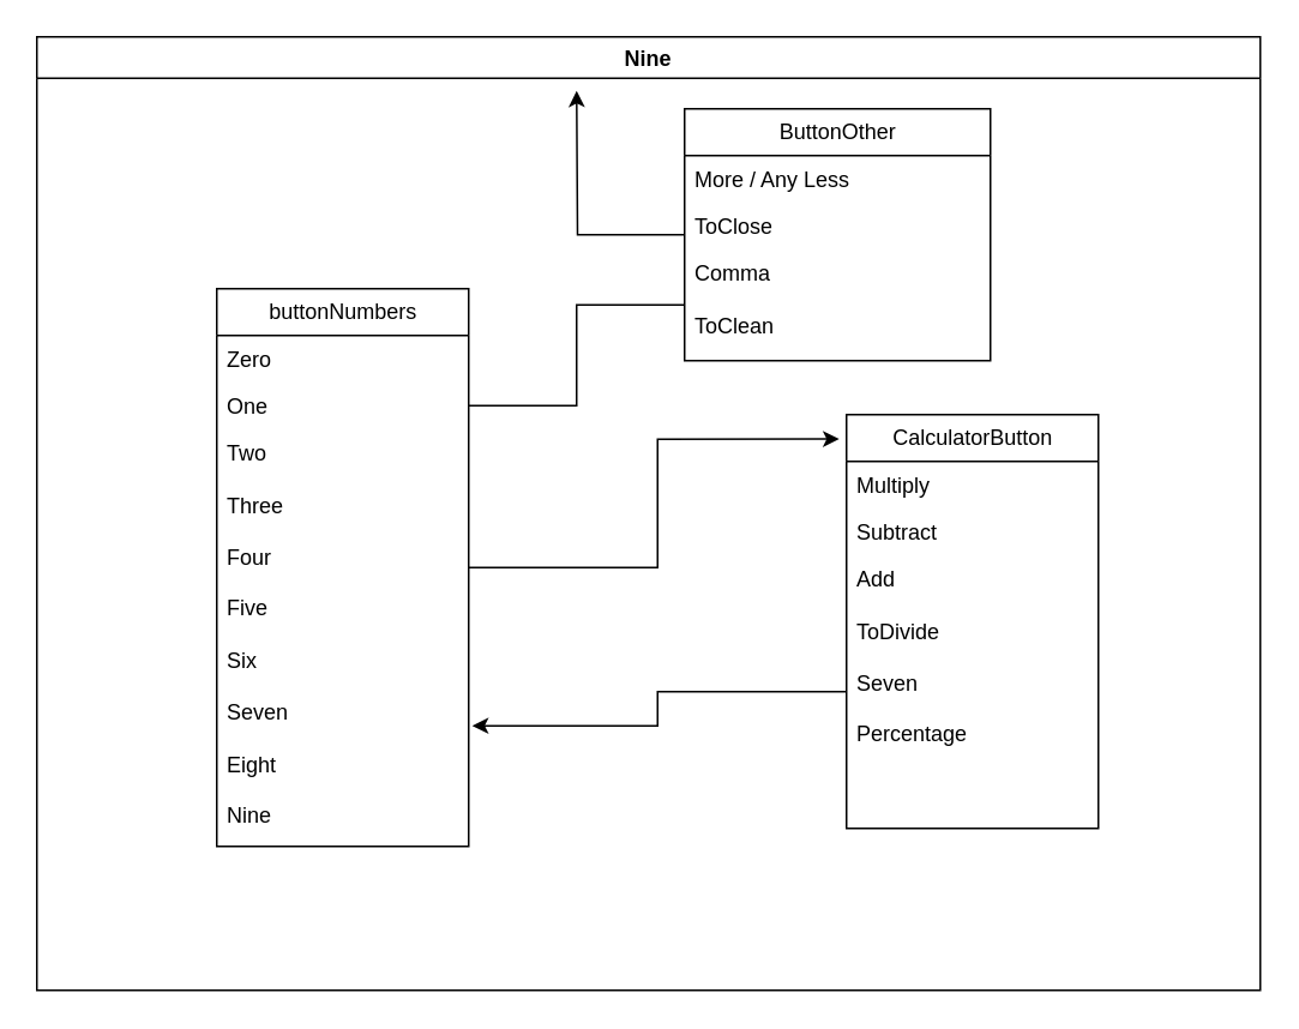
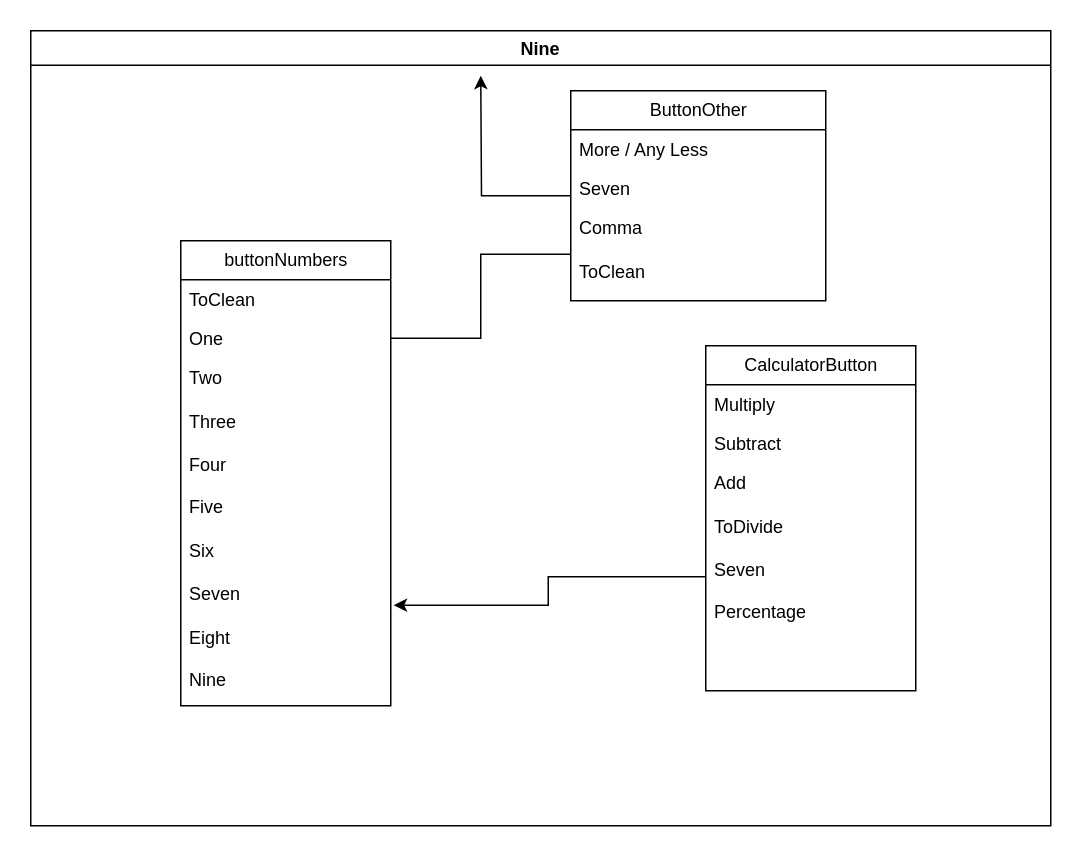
  <mxCell id="0" />
  <mxCell id="1" parent="0" />
  <mxCell id="2" value="buttonNumbers" style="swimlane;fontStyle=0;childLayout=stackLayout;horizontal=1;startSize=26;fillColor=none;horizontalStack=0;resizeParent=1;resizeParentMax=0;resizeLast=0;collapsible=1;marginBottom=0;html=1;" vertex="1" parent="1"><mxGeometry x="120" y="160" width="140" height="310" as="geometry" /></mxCell>
- <mxCell id="3" value="Zero" style="text;strokeColor=none;fillColor=none;align=left;verticalAlign=top;spacingLeft=4;spacingRight=4;overflow=hidden;rotatable=0;points=[[0,0.5],[1,0.5]];portConstraint=eastwest;whiteSpace=wrap;html=1;" vertex="1" parent="2"><mxGeometry y="26" width="140" height="26" as="geometry" /></mxCell>
+ <mxCell id="3" value="ToClean" style="text;strokeColor=none;fillColor=none;align=left;verticalAlign=top;spacingLeft=4;spacingRight=4;overflow=hidden;rotatable=0;points=[[0,0.5],[1,0.5]];portConstraint=eastwest;whiteSpace=wrap;html=1;" vertex="1" parent="2"><mxGeometry y="26" width="140" height="26" as="geometry" /></mxCell>
  <mxCell id="4" value="One" style="text;strokeColor=none;fillColor=none;align=left;verticalAlign=top;spacingLeft=4;spacingRight=4;overflow=hidden;rotatable=0;points=[[0,0.5],[1,0.5]];portConstraint=eastwest;whiteSpace=wrap;html=1;" vertex="1" parent="2"><mxGeometry y="52" width="140" height="26" as="geometry" /></mxCell>
  <mxCell id="5" value="Two&lt;br&gt;&lt;br&gt;Three&lt;br&gt;&lt;br&gt;Four&lt;br&gt;&lt;br&gt;Five&lt;br&gt;&lt;br&gt;Six&lt;br&gt;&lt;br&gt;Seven&lt;br&gt;&lt;br&gt;Eight&lt;br&gt;&lt;br&gt;Nine&lt;br&gt;&lt;br&gt;" style="text;strokeColor=none;fillColor=none;align=left;verticalAlign=top;spacingLeft=4;spacingRight=4;overflow=hidden;rotatable=0;points=[[0,0.5],[1,0.5]];portConstraint=eastwest;whiteSpace=wrap;html=1;" vertex="1" parent="2"><mxGeometry y="78" width="140" height="232" as="geometry" /></mxCell>
  <mxCell id="6" value="CalculatorButton" style="swimlane;fontStyle=0;childLayout=stackLayout;horizontal=1;startSize=26;fillColor=none;horizontalStack=0;resizeParent=1;resizeParentMax=0;resizeLast=0;collapsible=1;marginBottom=0;html=1;" vertex="1" parent="1"><mxGeometry x="470" y="230" width="140" height="230" as="geometry" /></mxCell>
  <mxCell id="7" value="Multiply" style="text;strokeColor=none;fillColor=none;align=left;verticalAlign=top;spacingLeft=4;spacingRight=4;overflow=hidden;rotatable=0;points=[[0,0.5],[1,0.5]];portConstraint=eastwest;whiteSpace=wrap;html=1;" vertex="1" parent="6"><mxGeometry y="26" width="140" height="26" as="geometry" /></mxCell>
  <mxCell id="8" value="Subtract" style="text;strokeColor=none;fillColor=none;align=left;verticalAlign=top;spacingLeft=4;spacingRight=4;overflow=hidden;rotatable=0;points=[[0,0.5],[1,0.5]];portConstraint=eastwest;whiteSpace=wrap;html=1;" vertex="1" parent="6"><mxGeometry y="52" width="140" height="26" as="geometry" /></mxCell>
  <mxCell id="9" value="Add&lt;br&gt;&lt;br&gt;ToDivide&lt;br&gt;&lt;br&gt;Seven&lt;br&gt;&lt;br&gt;Percentage&lt;br&gt;" style="text;strokeColor=none;fillColor=none;align=left;verticalAlign=top;spacingLeft=4;spacingRight=4;overflow=hidden;rotatable=0;points=[[0,0.5],[1,0.5]];portConstraint=eastwest;whiteSpace=wrap;html=1;" vertex="1" parent="6"><mxGeometry y="78" width="140" height="152" as="geometry" /></mxCell>
- <mxCell id="10" style="edgeStyle=orthogonalEdgeStyle;rounded=0;orthogonalLoop=1;jettySize=auto;html=1;entryX=-0.029;entryY=0.059;entryDx=0;entryDy=0;entryPerimeter=0;" edge="1" parent="1" source="2" target="6"><mxGeometry relative="1" as="geometry" /></mxCell>
  <mxCell id="11" style="edgeStyle=orthogonalEdgeStyle;rounded=0;orthogonalLoop=1;jettySize=auto;html=1;entryX=1.014;entryY=0.711;entryDx=0;entryDy=0;entryPerimeter=0;" edge="1" parent="1" source="9" target="5"><mxGeometry relative="1" as="geometry" /></mxCell>
  <mxCell id="12" value="Nine" style="swimlane;" vertex="1" parent="1"><mxGeometry x="20" y="20" width="680" height="530" as="geometry" /></mxCell>
  <mxCell id="13" style="edgeStyle=orthogonalEdgeStyle;rounded=0;orthogonalLoop=1;jettySize=auto;html=1;" edge="1" parent="12" source="14"><mxGeometry relative="1" as="geometry"><mxPoint x="300" y="30" as="targetPoint" /></mxGeometry></mxCell>
  <mxCell id="14" value="ButtonOther" style="swimlane;fontStyle=0;childLayout=stackLayout;horizontal=1;startSize=26;fillColor=none;horizontalStack=0;resizeParent=1;resizeParentMax=0;resizeLast=0;collapsible=1;marginBottom=0;html=1;" vertex="1" parent="12"><mxGeometry x="360" y="40" width="170" height="140" as="geometry" /></mxCell>
  <mxCell id="15" value="More / Any Less" style="text;strokeColor=none;fillColor=none;align=left;verticalAlign=top;spacingLeft=4;spacingRight=4;overflow=hidden;rotatable=0;points=[[0,0.5],[1,0.5]];portConstraint=eastwest;whiteSpace=wrap;html=1;" vertex="1" parent="14"><mxGeometry y="26" width="170" height="26" as="geometry" /></mxCell>
- <mxCell id="16" value="ToClose" style="text;strokeColor=none;fillColor=none;align=left;verticalAlign=top;spacingLeft=4;spacingRight=4;overflow=hidden;rotatable=0;points=[[0,0.5],[1,0.5]];portConstraint=eastwest;whiteSpace=wrap;html=1;" vertex="1" parent="14"><mxGeometry y="52" width="170" height="26" as="geometry" /></mxCell>
+ <mxCell id="16" value="Seven" style="text;strokeColor=none;fillColor=none;align=left;verticalAlign=top;spacingLeft=4;spacingRight=4;overflow=hidden;rotatable=0;points=[[0,0.5],[1,0.5]];portConstraint=eastwest;whiteSpace=wrap;html=1;" vertex="1" parent="14"><mxGeometry y="52" width="170" height="26" as="geometry" /></mxCell>
  <mxCell id="17" value="Comma&lt;br&gt;&lt;br&gt;ToClean" style="text;strokeColor=none;fillColor=none;align=left;verticalAlign=top;spacingLeft=4;spacingRight=4;overflow=hidden;rotatable=0;points=[[0,0.5],[1,0.5]];portConstraint=eastwest;whiteSpace=wrap;html=1;" vertex="1" parent="14"><mxGeometry y="78" width="170" height="62" as="geometry" /></mxCell>
  <mxCell id="18" style="edgeStyle=orthogonalEdgeStyle;rounded=0;orthogonalLoop=1;jettySize=auto;html=1;entryX=1;entryY=0.5;entryDx=0;entryDy=0;endArrow=none;" edge="1" parent="1" source="17" target="4"><mxGeometry relative="1" as="geometry" /></mxCell>
